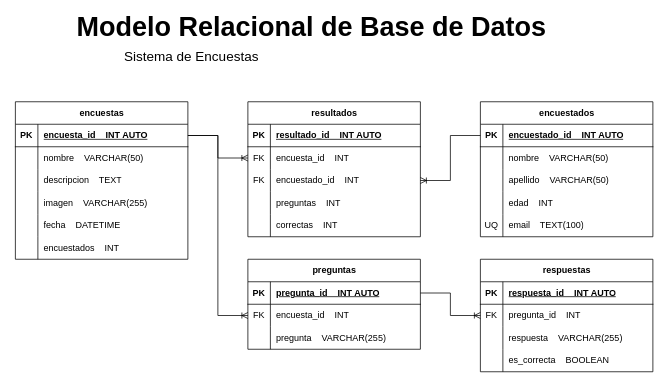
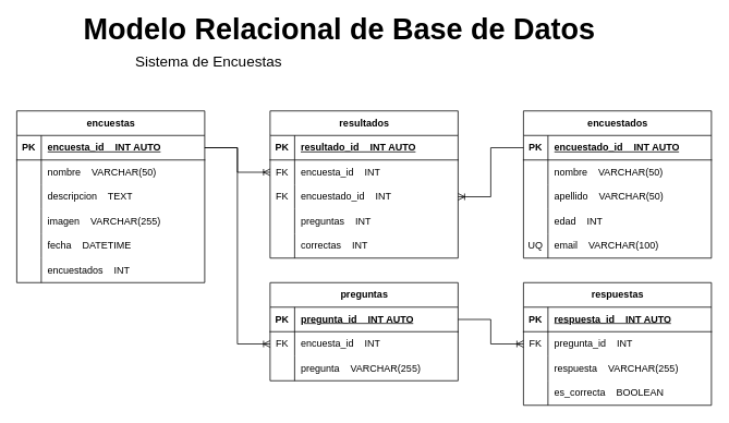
  <mxCell id="0" />
  <mxCell id="1" parent="0" />
  <mxCell id="2" value="&lt;font style=&quot;font-size: 36px;&quot;&gt;&lt;b&gt;Modelo Relacional de Base de Datos&lt;/b&gt;&lt;/font&gt;" style="text;html=1;strokeColor=none;fillColor=none;align=center;verticalAlign=middle;whiteSpace=wrap;rounded=0;" vertex="1" parent="1"><mxGeometry x="100" y="20" width="630" height="30" as="geometry" /></mxCell>
  <mxCell id="3" value="&lt;font style=&quot;font-size: 18px;&quot;&gt;Sistema de Encuestas&lt;/font&gt;" style="text;html=1;strokeColor=none;fillColor=none;align=center;verticalAlign=middle;whiteSpace=wrap;rounded=0;" vertex="1" parent="1"><mxGeometry x="155" y="60" width="200" height="30" as="geometry" /></mxCell>
  <mxCell id="4" value="encuestas" style="shape=table;startSize=30;container=1;collapsible=1;childLayout=tableLayout;fixedRows=1;rowLines=0;fontStyle=1;align=center;resizeLast=1;html=1;" vertex="1" parent="1"><mxGeometry x="20" y="135" width="230" height="210" as="geometry" /></mxCell>
  <mxCell id="5" value="" style="shape=tableRow;horizontal=0;startSize=0;swimlaneHead=0;swimlaneBody=0;fillColor=none;collapsible=0;dropTarget=0;points=[[0,0.5],[1,0.5]];portConstraint=eastwest;top=0;left=0;right=0;bottom=1;" vertex="1" parent="4"><mxGeometry y="30" width="230" height="30" as="geometry" /></mxCell>
  <mxCell id="6" value="PK" style="shape=partialRectangle;connectable=0;fillColor=none;top=0;left=0;bottom=0;right=0;fontStyle=1;overflow=hidden;whiteSpace=wrap;html=1;" vertex="1" parent="5"><mxGeometry width="30" height="30" as="geometry"><mxRectangle width="30" height="30" as="alternateBounds" /></mxGeometry></mxCell>
  <mxCell id="7" value="encuesta_id&amp;nbsp; &amp;nbsp; INT AUTO" style="shape=partialRectangle;connectable=0;fillColor=none;top=0;left=0;bottom=0;right=0;align=left;spacingLeft=6;fontStyle=5;overflow=hidden;whiteSpace=wrap;html=1;" vertex="1" parent="5"><mxGeometry x="30" width="200" height="30" as="geometry"><mxRectangle width="200" height="30" as="alternateBounds" /></mxGeometry></mxCell>
  <mxCell id="8" value="" style="shape=tableRow;horizontal=0;startSize=0;swimlaneHead=0;swimlaneBody=0;fillColor=none;collapsible=0;dropTarget=0;points=[[0,0.5],[1,0.5]];portConstraint=eastwest;top=0;left=0;right=0;bottom=0;" vertex="1" parent="4"><mxGeometry y="60" width="230" height="30" as="geometry" /></mxCell>
  <mxCell id="9" value="" style="shape=partialRectangle;connectable=0;fillColor=none;top=0;left=0;bottom=0;right=0;editable=1;overflow=hidden;whiteSpace=wrap;html=1;" vertex="1" parent="8"><mxGeometry width="30" height="30" as="geometry"><mxRectangle width="30" height="30" as="alternateBounds" /></mxGeometry></mxCell>
  <mxCell id="10" value="nombre&amp;nbsp; &amp;nbsp; VARCHAR(50)" style="shape=partialRectangle;connectable=0;fillColor=none;top=0;left=0;bottom=0;right=0;align=left;spacingLeft=6;overflow=hidden;whiteSpace=wrap;html=1;" vertex="1" parent="8"><mxGeometry x="30" width="200" height="30" as="geometry"><mxRectangle width="200" height="30" as="alternateBounds" /></mxGeometry></mxCell>
  <mxCell id="11" value="" style="shape=tableRow;horizontal=0;startSize=0;swimlaneHead=0;swimlaneBody=0;fillColor=none;collapsible=0;dropTarget=0;points=[[0,0.5],[1,0.5]];portConstraint=eastwest;top=0;left=0;right=0;bottom=0;" vertex="1" parent="4"><mxGeometry y="90" width="230" height="30" as="geometry" /></mxCell>
  <mxCell id="12" value="" style="shape=partialRectangle;connectable=0;fillColor=none;top=0;left=0;bottom=0;right=0;editable=1;overflow=hidden;whiteSpace=wrap;html=1;" vertex="1" parent="11"><mxGeometry width="30" height="30" as="geometry"><mxRectangle width="30" height="30" as="alternateBounds" /></mxGeometry></mxCell>
  <mxCell id="13" value="descripcion&amp;nbsp; &amp;nbsp; TEXT" style="shape=partialRectangle;connectable=0;fillColor=none;top=0;left=0;bottom=0;right=0;align=left;spacingLeft=6;overflow=hidden;whiteSpace=wrap;html=1;" vertex="1" parent="11"><mxGeometry x="30" width="200" height="30" as="geometry"><mxRectangle width="200" height="30" as="alternateBounds" /></mxGeometry></mxCell>
  <mxCell id="14" value="" style="shape=tableRow;horizontal=0;startSize=0;swimlaneHead=0;swimlaneBody=0;fillColor=none;collapsible=0;dropTarget=0;points=[[0,0.5],[1,0.5]];portConstraint=eastwest;top=0;left=0;right=0;bottom=0;" vertex="1" parent="4"><mxGeometry y="120" width="230" height="30" as="geometry" /></mxCell>
  <mxCell id="15" value="" style="shape=partialRectangle;connectable=0;fillColor=none;top=0;left=0;bottom=0;right=0;editable=1;overflow=hidden;whiteSpace=wrap;html=1;" vertex="1" parent="14"><mxGeometry width="30" height="30" as="geometry"><mxRectangle width="30" height="30" as="alternateBounds" /></mxGeometry></mxCell>
  <mxCell id="16" value="imagen&amp;nbsp; &amp;nbsp; VARCHAR(255)" style="shape=partialRectangle;connectable=0;fillColor=none;top=0;left=0;bottom=0;right=0;align=left;spacingLeft=6;overflow=hidden;whiteSpace=wrap;html=1;" vertex="1" parent="14"><mxGeometry x="30" width="200" height="30" as="geometry"><mxRectangle width="200" height="30" as="alternateBounds" /></mxGeometry></mxCell>
  <mxCell id="17" value="" style="shape=tableRow;horizontal=0;startSize=0;swimlaneHead=0;swimlaneBody=0;fillColor=none;collapsible=0;dropTarget=0;points=[[0,0.5],[1,0.5]];portConstraint=eastwest;top=0;left=0;right=0;bottom=0;" vertex="1" parent="4"><mxGeometry y="150" width="230" height="30" as="geometry" /></mxCell>
  <mxCell id="18" value="" style="shape=partialRectangle;connectable=0;fillColor=none;top=0;left=0;bottom=0;right=0;editable=1;overflow=hidden;whiteSpace=wrap;html=1;" vertex="1" parent="17"><mxGeometry width="30" height="30" as="geometry"><mxRectangle width="30" height="30" as="alternateBounds" /></mxGeometry></mxCell>
  <mxCell id="19" value="fecha&amp;nbsp; &amp;nbsp; DATETIME" style="shape=partialRectangle;connectable=0;fillColor=none;top=0;left=0;bottom=0;right=0;align=left;spacingLeft=6;overflow=hidden;whiteSpace=wrap;html=1;" vertex="1" parent="17"><mxGeometry x="30" width="200" height="30" as="geometry"><mxRectangle width="200" height="30" as="alternateBounds" /></mxGeometry></mxCell>
  <mxCell id="20" value="" style="shape=tableRow;horizontal=0;startSize=0;swimlaneHead=0;swimlaneBody=0;fillColor=none;collapsible=0;dropTarget=0;points=[[0,0.5],[1,0.5]];portConstraint=eastwest;top=0;left=0;right=0;bottom=0;" vertex="1" parent="4"><mxGeometry y="180" width="230" height="30" as="geometry" /></mxCell>
  <mxCell id="21" value="" style="shape=partialRectangle;connectable=0;fillColor=none;top=0;left=0;bottom=0;right=0;editable=1;overflow=hidden;whiteSpace=wrap;html=1;" vertex="1" parent="20"><mxGeometry width="30" height="30" as="geometry"><mxRectangle width="30" height="30" as="alternateBounds" /></mxGeometry></mxCell>
  <mxCell id="22" value="encuestados&amp;nbsp; &amp;nbsp; INT" style="shape=partialRectangle;connectable=0;fillColor=none;top=0;left=0;bottom=0;right=0;align=left;spacingLeft=6;overflow=hidden;whiteSpace=wrap;html=1;" vertex="1" parent="20"><mxGeometry x="30" width="200" height="30" as="geometry"><mxRectangle width="200" height="30" as="alternateBounds" /></mxGeometry></mxCell>
  <mxCell id="23" value="preguntas" style="shape=table;startSize=30;container=1;collapsible=1;childLayout=tableLayout;fixedRows=1;rowLines=0;fontStyle=1;align=center;resizeLast=1;html=1;" vertex="1" parent="1"><mxGeometry x="330" y="345" width="230" height="120" as="geometry" /></mxCell>
  <mxCell id="24" value="" style="shape=tableRow;horizontal=0;startSize=0;swimlaneHead=0;swimlaneBody=0;fillColor=none;collapsible=0;dropTarget=0;points=[[0,0.5],[1,0.5]];portConstraint=eastwest;top=0;left=0;right=0;bottom=1;" vertex="1" parent="23"><mxGeometry y="30" width="230" height="30" as="geometry" /></mxCell>
  <mxCell id="25" value="PK" style="shape=partialRectangle;connectable=0;fillColor=none;top=0;left=0;bottom=0;right=0;fontStyle=1;overflow=hidden;whiteSpace=wrap;html=1;" vertex="1" parent="24"><mxGeometry width="30" height="30" as="geometry"><mxRectangle width="30" height="30" as="alternateBounds" /></mxGeometry></mxCell>
  <mxCell id="26" value="pregunta_id&amp;nbsp; &amp;nbsp; INT AUTO" style="shape=partialRectangle;connectable=0;fillColor=none;top=0;left=0;bottom=0;right=0;align=left;spacingLeft=6;fontStyle=5;overflow=hidden;whiteSpace=wrap;html=1;" vertex="1" parent="24"><mxGeometry x="30" width="200" height="30" as="geometry"><mxRectangle width="200" height="30" as="alternateBounds" /></mxGeometry></mxCell>
  <mxCell id="27" value="" style="shape=tableRow;horizontal=0;startSize=0;swimlaneHead=0;swimlaneBody=0;fillColor=none;collapsible=0;dropTarget=0;points=[[0,0.5],[1,0.5]];portConstraint=eastwest;top=0;left=0;right=0;bottom=0;" vertex="1" parent="23"><mxGeometry y="60" width="230" height="30" as="geometry" /></mxCell>
  <mxCell id="28" value="FK" style="shape=partialRectangle;connectable=0;fillColor=none;top=0;left=0;bottom=0;right=0;editable=1;overflow=hidden;whiteSpace=wrap;html=1;" vertex="1" parent="27"><mxGeometry width="30" height="30" as="geometry"><mxRectangle width="30" height="30" as="alternateBounds" /></mxGeometry></mxCell>
  <mxCell id="29" value="encuesta_id&amp;nbsp; &amp;nbsp; INT" style="shape=partialRectangle;connectable=0;fillColor=none;top=0;left=0;bottom=0;right=0;align=left;spacingLeft=6;overflow=hidden;whiteSpace=wrap;html=1;" vertex="1" parent="27"><mxGeometry x="30" width="200" height="30" as="geometry"><mxRectangle width="200" height="30" as="alternateBounds" /></mxGeometry></mxCell>
  <mxCell id="30" value="" style="shape=tableRow;horizontal=0;startSize=0;swimlaneHead=0;swimlaneBody=0;fillColor=none;collapsible=0;dropTarget=0;points=[[0,0.5],[1,0.5]];portConstraint=eastwest;top=0;left=0;right=0;bottom=0;" vertex="1" parent="23"><mxGeometry y="90" width="230" height="30" as="geometry" /></mxCell>
  <mxCell id="31" value="" style="shape=partialRectangle;connectable=0;fillColor=none;top=0;left=0;bottom=0;right=0;editable=1;overflow=hidden;whiteSpace=wrap;html=1;" vertex="1" parent="30"><mxGeometry width="30" height="30" as="geometry"><mxRectangle width="30" height="30" as="alternateBounds" /></mxGeometry></mxCell>
  <mxCell id="32" value="pregunta&amp;nbsp; &amp;nbsp; VARCHAR(255)" style="shape=partialRectangle;connectable=0;fillColor=none;top=0;left=0;bottom=0;right=0;align=left;spacingLeft=6;overflow=hidden;whiteSpace=wrap;html=1;" vertex="1" parent="30"><mxGeometry x="30" width="200" height="30" as="geometry"><mxRectangle width="200" height="30" as="alternateBounds" /></mxGeometry></mxCell>
  <mxCell id="33" value="respuestas" style="shape=table;startSize=30;container=1;collapsible=1;childLayout=tableLayout;fixedRows=1;rowLines=0;fontStyle=1;align=center;resizeLast=1;html=1;" vertex="1" parent="1"><mxGeometry x="640" y="345" width="230" height="150" as="geometry" /></mxCell>
  <mxCell id="34" value="" style="shape=tableRow;horizontal=0;startSize=0;swimlaneHead=0;swimlaneBody=0;fillColor=none;collapsible=0;dropTarget=0;points=[[0,0.5],[1,0.5]];portConstraint=eastwest;top=0;left=0;right=0;bottom=1;" vertex="1" parent="33"><mxGeometry y="30" width="230" height="30" as="geometry" /></mxCell>
  <mxCell id="35" value="PK" style="shape=partialRectangle;connectable=0;fillColor=none;top=0;left=0;bottom=0;right=0;fontStyle=1;overflow=hidden;whiteSpace=wrap;html=1;" vertex="1" parent="34"><mxGeometry width="30" height="30" as="geometry"><mxRectangle width="30" height="30" as="alternateBounds" /></mxGeometry></mxCell>
  <mxCell id="36" value="respuesta_id&amp;nbsp; &amp;nbsp; INT AUTO" style="shape=partialRectangle;connectable=0;fillColor=none;top=0;left=0;bottom=0;right=0;align=left;spacingLeft=6;fontStyle=5;overflow=hidden;whiteSpace=wrap;html=1;" vertex="1" parent="34"><mxGeometry x="30" width="200" height="30" as="geometry"><mxRectangle width="200" height="30" as="alternateBounds" /></mxGeometry></mxCell>
  <mxCell id="37" value="" style="shape=tableRow;horizontal=0;startSize=0;swimlaneHead=0;swimlaneBody=0;fillColor=none;collapsible=0;dropTarget=0;points=[[0,0.5],[1,0.5]];portConstraint=eastwest;top=0;left=0;right=0;bottom=0;" vertex="1" parent="33"><mxGeometry y="60" width="230" height="30" as="geometry" /></mxCell>
  <mxCell id="38" value="FK" style="shape=partialRectangle;connectable=0;fillColor=none;top=0;left=0;bottom=0;right=0;editable=1;overflow=hidden;whiteSpace=wrap;html=1;" vertex="1" parent="37"><mxGeometry width="30" height="30" as="geometry"><mxRectangle width="30" height="30" as="alternateBounds" /></mxGeometry></mxCell>
  <mxCell id="39" value="pregunta_id&amp;nbsp; &amp;nbsp; INT" style="shape=partialRectangle;connectable=0;fillColor=none;top=0;left=0;bottom=0;right=0;align=left;spacingLeft=6;overflow=hidden;whiteSpace=wrap;html=1;" vertex="1" parent="37"><mxGeometry x="30" width="200" height="30" as="geometry"><mxRectangle width="200" height="30" as="alternateBounds" /></mxGeometry></mxCell>
  <mxCell id="40" value="" style="shape=tableRow;horizontal=0;startSize=0;swimlaneHead=0;swimlaneBody=0;fillColor=none;collapsible=0;dropTarget=0;points=[[0,0.5],[1,0.5]];portConstraint=eastwest;top=0;left=0;right=0;bottom=0;" vertex="1" parent="33"><mxGeometry y="90" width="230" height="30" as="geometry" /></mxCell>
  <mxCell id="41" value="" style="shape=partialRectangle;connectable=0;fillColor=none;top=0;left=0;bottom=0;right=0;editable=1;overflow=hidden;whiteSpace=wrap;html=1;" vertex="1" parent="40"><mxGeometry width="30" height="30" as="geometry"><mxRectangle width="30" height="30" as="alternateBounds" /></mxGeometry></mxCell>
  <mxCell id="42" value="respuesta&amp;nbsp; &amp;nbsp; VARCHAR(255)" style="shape=partialRectangle;connectable=0;fillColor=none;top=0;left=0;bottom=0;right=0;align=left;spacingLeft=6;overflow=hidden;whiteSpace=wrap;html=1;" vertex="1" parent="40"><mxGeometry x="30" width="200" height="30" as="geometry"><mxRectangle width="200" height="30" as="alternateBounds" /></mxGeometry></mxCell>
  <mxCell id="43" value="" style="shape=tableRow;horizontal=0;startSize=0;swimlaneHead=0;swimlaneBody=0;fillColor=none;collapsible=0;dropTarget=0;points=[[0,0.5],[1,0.5]];portConstraint=eastwest;top=0;left=0;right=0;bottom=0;" vertex="1" parent="33"><mxGeometry y="120" width="230" height="30" as="geometry" /></mxCell>
  <mxCell id="44" value="" style="shape=partialRectangle;connectable=0;fillColor=none;top=0;left=0;bottom=0;right=0;editable=1;overflow=hidden;whiteSpace=wrap;html=1;" vertex="1" parent="43"><mxGeometry width="30" height="30" as="geometry"><mxRectangle width="30" height="30" as="alternateBounds" /></mxGeometry></mxCell>
  <mxCell id="45" value="es_correcta&amp;nbsp; &amp;nbsp; BOOLEAN" style="shape=partialRectangle;connectable=0;fillColor=none;top=0;left=0;bottom=0;right=0;align=left;spacingLeft=6;overflow=hidden;whiteSpace=wrap;html=1;" vertex="1" parent="43"><mxGeometry x="30" width="200" height="30" as="geometry"><mxRectangle width="200" height="30" as="alternateBounds" /></mxGeometry></mxCell>
  <mxCell id="46" value="encuestados" style="shape=table;startSize=30;container=1;collapsible=1;childLayout=tableLayout;fixedRows=1;rowLines=0;fontStyle=1;align=center;resizeLast=1;html=1;" vertex="1" parent="1"><mxGeometry x="640" y="135" width="230" height="180" as="geometry" /></mxCell>
  <mxCell id="47" value="" style="shape=tableRow;horizontal=0;startSize=0;swimlaneHead=0;swimlaneBody=0;fillColor=none;collapsible=0;dropTarget=0;points=[[0,0.5],[1,0.5]];portConstraint=eastwest;top=0;left=0;right=0;bottom=1;" vertex="1" parent="46"><mxGeometry y="30" width="230" height="30" as="geometry" /></mxCell>
  <mxCell id="48" value="PK" style="shape=partialRectangle;connectable=0;fillColor=none;top=0;left=0;bottom=0;right=0;fontStyle=1;overflow=hidden;whiteSpace=wrap;html=1;" vertex="1" parent="47"><mxGeometry width="30" height="30" as="geometry"><mxRectangle width="30" height="30" as="alternateBounds" /></mxGeometry></mxCell>
  <mxCell id="49" value="encuestado_id&amp;nbsp; &amp;nbsp; INT AUTO" style="shape=partialRectangle;connectable=0;fillColor=none;top=0;left=0;bottom=0;right=0;align=left;spacingLeft=6;fontStyle=5;overflow=hidden;whiteSpace=wrap;html=1;" vertex="1" parent="47"><mxGeometry x="30" width="200" height="30" as="geometry"><mxRectangle width="200" height="30" as="alternateBounds" /></mxGeometry></mxCell>
  <mxCell id="50" value="" style="shape=tableRow;horizontal=0;startSize=0;swimlaneHead=0;swimlaneBody=0;fillColor=none;collapsible=0;dropTarget=0;points=[[0,0.5],[1,0.5]];portConstraint=eastwest;top=0;left=0;right=0;bottom=0;" vertex="1" parent="46"><mxGeometry y="60" width="230" height="30" as="geometry" /></mxCell>
  <mxCell id="51" value="" style="shape=partialRectangle;connectable=0;fillColor=none;top=0;left=0;bottom=0;right=0;editable=1;overflow=hidden;whiteSpace=wrap;html=1;" vertex="1" parent="50"><mxGeometry width="30" height="30" as="geometry"><mxRectangle width="30" height="30" as="alternateBounds" /></mxGeometry></mxCell>
  <mxCell id="52" value="nombre&amp;nbsp; &amp;nbsp; VARCHAR(50)" style="shape=partialRectangle;connectable=0;fillColor=none;top=0;left=0;bottom=0;right=0;align=left;spacingLeft=6;overflow=hidden;whiteSpace=wrap;html=1;" vertex="1" parent="50"><mxGeometry x="30" width="200" height="30" as="geometry"><mxRectangle width="200" height="30" as="alternateBounds" /></mxGeometry></mxCell>
  <mxCell id="53" value="" style="shape=tableRow;horizontal=0;startSize=0;swimlaneHead=0;swimlaneBody=0;fillColor=none;collapsible=0;dropTarget=0;points=[[0,0.5],[1,0.5]];portConstraint=eastwest;top=0;left=0;right=0;bottom=0;" vertex="1" parent="46"><mxGeometry y="90" width="230" height="30" as="geometry" /></mxCell>
  <mxCell id="54" value="" style="shape=partialRectangle;connectable=0;fillColor=none;top=0;left=0;bottom=0;right=0;editable=1;overflow=hidden;whiteSpace=wrap;html=1;" vertex="1" parent="53"><mxGeometry width="30" height="30" as="geometry"><mxRectangle width="30" height="30" as="alternateBounds" /></mxGeometry></mxCell>
  <mxCell id="55" value="apellido&amp;nbsp; &amp;nbsp; VARCHAR(50)" style="shape=partialRectangle;connectable=0;fillColor=none;top=0;left=0;bottom=0;right=0;align=left;spacingLeft=6;overflow=hidden;whiteSpace=wrap;html=1;" vertex="1" parent="53"><mxGeometry x="30" width="200" height="30" as="geometry"><mxRectangle width="200" height="30" as="alternateBounds" /></mxGeometry></mxCell>
  <mxCell id="56" value="" style="shape=tableRow;horizontal=0;startSize=0;swimlaneHead=0;swimlaneBody=0;fillColor=none;collapsible=0;dropTarget=0;points=[[0,0.5],[1,0.5]];portConstraint=eastwest;top=0;left=0;right=0;bottom=0;" vertex="1" parent="46"><mxGeometry y="120" width="230" height="30" as="geometry" /></mxCell>
  <mxCell id="57" value="" style="shape=partialRectangle;connectable=0;fillColor=none;top=0;left=0;bottom=0;right=0;editable=1;overflow=hidden;whiteSpace=wrap;html=1;" vertex="1" parent="56"><mxGeometry width="30" height="30" as="geometry"><mxRectangle width="30" height="30" as="alternateBounds" /></mxGeometry></mxCell>
  <mxCell id="58" value="edad&amp;nbsp; &amp;nbsp; INT" style="shape=partialRectangle;connectable=0;fillColor=none;top=0;left=0;bottom=0;right=0;align=left;spacingLeft=6;overflow=hidden;whiteSpace=wrap;html=1;" vertex="1" parent="56"><mxGeometry x="30" width="200" height="30" as="geometry"><mxRectangle width="200" height="30" as="alternateBounds" /></mxGeometry></mxCell>
  <mxCell id="59" value="" style="shape=tableRow;horizontal=0;startSize=0;swimlaneHead=0;swimlaneBody=0;fillColor=none;collapsible=0;dropTarget=0;points=[[0,0.5],[1,0.5]];portConstraint=eastwest;top=0;left=0;right=0;bottom=0;" vertex="1" parent="46"><mxGeometry y="150" width="230" height="30" as="geometry" /></mxCell>
  <mxCell id="60" value="UQ" style="shape=partialRectangle;connectable=0;fillColor=none;top=0;left=0;bottom=0;right=0;editable=1;overflow=hidden;whiteSpace=wrap;html=1;" vertex="1" parent="59"><mxGeometry width="30" height="30" as="geometry"><mxRectangle width="30" height="30" as="alternateBounds" /></mxGeometry></mxCell>
- <mxCell id="61" value="email&amp;nbsp; &amp;nbsp; TEXT(100)" style="shape=partialRectangle;connectable=0;fillColor=none;top=0;left=0;bottom=0;right=0;align=left;spacingLeft=6;overflow=hidden;whiteSpace=wrap;html=1;" vertex="1" parent="59"><mxGeometry x="30" width="200" height="30" as="geometry"><mxRectangle width="200" height="30" as="alternateBounds" /></mxGeometry></mxCell>
+ <mxCell id="61" value="email&amp;nbsp; &amp;nbsp; VARCHAR(100)" style="shape=partialRectangle;connectable=0;fillColor=none;top=0;left=0;bottom=0;right=0;align=left;spacingLeft=6;overflow=hidden;whiteSpace=wrap;html=1;" vertex="1" parent="59"><mxGeometry x="30" width="200" height="30" as="geometry"><mxRectangle width="200" height="30" as="alternateBounds" /></mxGeometry></mxCell>
  <mxCell id="62" value="resultados" style="shape=table;startSize=30;container=1;collapsible=1;childLayout=tableLayout;fixedRows=1;rowLines=0;fontStyle=1;align=center;resizeLast=1;html=1;" vertex="1" parent="1"><mxGeometry x="330" y="135" width="230" height="180" as="geometry" /></mxCell>
  <mxCell id="63" value="" style="shape=tableRow;horizontal=0;startSize=0;swimlaneHead=0;swimlaneBody=0;fillColor=none;collapsible=0;dropTarget=0;points=[[0,0.5],[1,0.5]];portConstraint=eastwest;top=0;left=0;right=0;bottom=1;" vertex="1" parent="62"><mxGeometry y="30" width="230" height="30" as="geometry" /></mxCell>
  <mxCell id="64" value="PK" style="shape=partialRectangle;connectable=0;fillColor=none;top=0;left=0;bottom=0;right=0;fontStyle=1;overflow=hidden;whiteSpace=wrap;html=1;" vertex="1" parent="63"><mxGeometry width="30" height="30" as="geometry"><mxRectangle width="30" height="30" as="alternateBounds" /></mxGeometry></mxCell>
  <mxCell id="65" value="resultado_id&amp;nbsp; &amp;nbsp; INT AUTO" style="shape=partialRectangle;connectable=0;fillColor=none;top=0;left=0;bottom=0;right=0;align=left;spacingLeft=6;fontStyle=5;overflow=hidden;whiteSpace=wrap;html=1;" vertex="1" parent="63"><mxGeometry x="30" width="200" height="30" as="geometry"><mxRectangle width="200" height="30" as="alternateBounds" /></mxGeometry></mxCell>
  <mxCell id="66" value="" style="shape=tableRow;horizontal=0;startSize=0;swimlaneHead=0;swimlaneBody=0;fillColor=none;collapsible=0;dropTarget=0;points=[[0,0.5],[1,0.5]];portConstraint=eastwest;top=0;left=0;right=0;bottom=0;" vertex="1" parent="62"><mxGeometry y="60" width="230" height="30" as="geometry" /></mxCell>
  <mxCell id="67" value="FK" style="shape=partialRectangle;connectable=0;fillColor=none;top=0;left=0;bottom=0;right=0;editable=1;overflow=hidden;whiteSpace=wrap;html=1;" vertex="1" parent="66"><mxGeometry width="30" height="30" as="geometry"><mxRectangle width="30" height="30" as="alternateBounds" /></mxGeometry></mxCell>
  <mxCell id="68" value="encuesta_id&amp;nbsp; &amp;nbsp; INT" style="shape=partialRectangle;connectable=0;fillColor=none;top=0;left=0;bottom=0;right=0;align=left;spacingLeft=6;overflow=hidden;whiteSpace=wrap;html=1;" vertex="1" parent="66"><mxGeometry x="30" width="200" height="30" as="geometry"><mxRectangle width="200" height="30" as="alternateBounds" /></mxGeometry></mxCell>
  <mxCell id="69" value="" style="shape=tableRow;horizontal=0;startSize=0;swimlaneHead=0;swimlaneBody=0;fillColor=none;collapsible=0;dropTarget=0;points=[[0,0.5],[1,0.5]];portConstraint=eastwest;top=0;left=0;right=0;bottom=0;" vertex="1" parent="62"><mxGeometry y="90" width="230" height="30" as="geometry" /></mxCell>
  <mxCell id="70" value="FK" style="shape=partialRectangle;connectable=0;fillColor=none;top=0;left=0;bottom=0;right=0;editable=1;overflow=hidden;whiteSpace=wrap;html=1;" vertex="1" parent="69"><mxGeometry width="30" height="30" as="geometry"><mxRectangle width="30" height="30" as="alternateBounds" /></mxGeometry></mxCell>
  <mxCell id="71" value="encuestado_id&amp;nbsp; &amp;nbsp; INT" style="shape=partialRectangle;connectable=0;fillColor=none;top=0;left=0;bottom=0;right=0;align=left;spacingLeft=6;overflow=hidden;whiteSpace=wrap;html=1;" vertex="1" parent="69"><mxGeometry x="30" width="200" height="30" as="geometry"><mxRectangle width="200" height="30" as="alternateBounds" /></mxGeometry></mxCell>
  <mxCell id="72" value="" style="shape=tableRow;horizontal=0;startSize=0;swimlaneHead=0;swimlaneBody=0;fillColor=none;collapsible=0;dropTarget=0;points=[[0,0.5],[1,0.5]];portConstraint=eastwest;top=0;left=0;right=0;bottom=0;" vertex="1" parent="62"><mxGeometry y="120" width="230" height="30" as="geometry" /></mxCell>
  <mxCell id="73" value="" style="shape=partialRectangle;connectable=0;fillColor=none;top=0;left=0;bottom=0;right=0;editable=1;overflow=hidden;whiteSpace=wrap;html=1;" vertex="1" parent="72"><mxGeometry width="30" height="30" as="geometry"><mxRectangle width="30" height="30" as="alternateBounds" /></mxGeometry></mxCell>
  <mxCell id="74" value="preguntas&amp;nbsp; &amp;nbsp; INT" style="shape=partialRectangle;connectable=0;fillColor=none;top=0;left=0;bottom=0;right=0;align=left;spacingLeft=6;overflow=hidden;whiteSpace=wrap;html=1;" vertex="1" parent="72"><mxGeometry x="30" width="200" height="30" as="geometry"><mxRectangle width="200" height="30" as="alternateBounds" /></mxGeometry></mxCell>
  <mxCell id="75" value="" style="shape=tableRow;horizontal=0;startSize=0;swimlaneHead=0;swimlaneBody=0;fillColor=none;collapsible=0;dropTarget=0;points=[[0,0.5],[1,0.5]];portConstraint=eastwest;top=0;left=0;right=0;bottom=0;" vertex="1" parent="62"><mxGeometry y="150" width="230" height="30" as="geometry" /></mxCell>
  <mxCell id="76" value="" style="shape=partialRectangle;connectable=0;fillColor=none;top=0;left=0;bottom=0;right=0;editable=1;overflow=hidden;whiteSpace=wrap;html=1;" vertex="1" parent="75"><mxGeometry width="30" height="30" as="geometry"><mxRectangle width="30" height="30" as="alternateBounds" /></mxGeometry></mxCell>
  <mxCell id="77" value="correctas&amp;nbsp; &amp;nbsp; INT" style="shape=partialRectangle;connectable=0;fillColor=none;top=0;left=0;bottom=0;right=0;align=left;spacingLeft=6;overflow=hidden;whiteSpace=wrap;html=1;" vertex="1" parent="75"><mxGeometry x="30" width="200" height="30" as="geometry"><mxRectangle width="200" height="30" as="alternateBounds" /></mxGeometry></mxCell>
  <mxCell id="78" value="" style="edgeStyle=orthogonalEdgeStyle;fontSize=12;html=1;endArrow=ERoneToMany;rounded=0;entryX=0;entryY=0.5;entryDx=0;entryDy=0;exitX=1;exitY=0.5;exitDx=0;exitDy=0;" edge="1" parent="1" source="5" target="27"><mxGeometry width="100" height="100" relative="1" as="geometry"><mxPoint x="0" y="250" as="sourcePoint" /><mxPoint x="530" y="315" as="targetPoint" /></mxGeometry></mxCell>
  <mxCell id="79" value="" style="edgeStyle=orthogonalEdgeStyle;fontSize=12;html=1;endArrow=ERoneToMany;rounded=0;exitX=1;exitY=0.5;exitDx=0;exitDy=0;entryX=0;entryY=0.5;entryDx=0;entryDy=0;" edge="1" parent="1" source="24" target="37"><mxGeometry width="100" height="100" relative="1" as="geometry"><mxPoint x="420" y="290" as="sourcePoint" /><mxPoint x="520" y="190" as="targetPoint" /></mxGeometry></mxCell>
  <mxCell id="80" value="" style="edgeStyle=orthogonalEdgeStyle;fontSize=12;html=1;endArrow=ERoneToMany;rounded=0;exitX=1;exitY=0.5;exitDx=0;exitDy=0;entryX=0;entryY=0.5;entryDx=0;entryDy=0;" edge="1" parent="1" source="5" target="66"><mxGeometry width="100" height="100" relative="1" as="geometry"><mxPoint x="430" y="415" as="sourcePoint" /><mxPoint x="530" y="315" as="targetPoint" /></mxGeometry></mxCell>
  <mxCell id="81" value="" style="edgeStyle=orthogonalEdgeStyle;fontSize=12;html=1;endArrow=ERoneToMany;rounded=0;exitX=0;exitY=0.5;exitDx=0;exitDy=0;entryX=1;entryY=0.5;entryDx=0;entryDy=0;" edge="1" parent="1" source="47" target="69"><mxGeometry width="100" height="100" relative="1" as="geometry"><mxPoint x="430" y="415" as="sourcePoint" /><mxPoint x="530" y="315" as="targetPoint" /></mxGeometry></mxCell>
